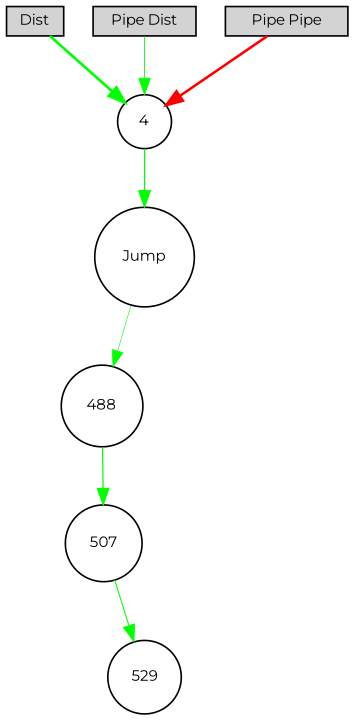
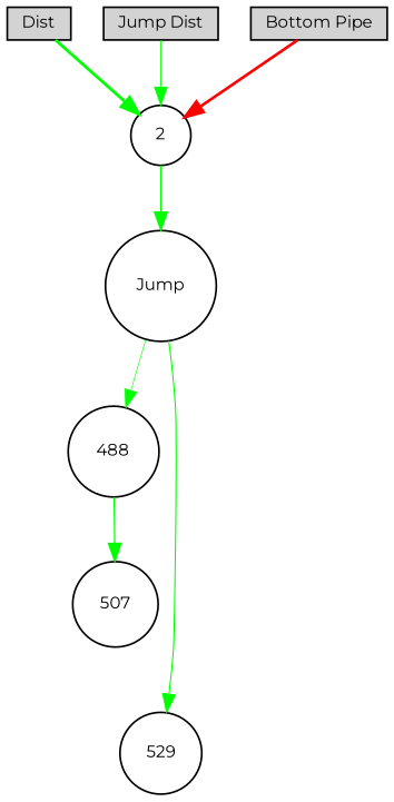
  digraph {
    fontname=Montserrat
    rankdir=TB
    node [fontname=Montserrat fontsize=9 shape=circle]
    edge [color=green fontname=Montserrat style=solid]
    n1 [fillcolor=lightgray height=0.2 label=Dist shape=box style=filled width=0.2]
-   4 [height=0.2 width=0.2]
+   4 [height=0.2 width=0.2 label=2]
    Jump [height=0.2 width=0.2]
-   "Pipe Dist" [fillcolor=lightgray height=0.2 shape=box style=filled width=0.2]
-   "Bottom Pipe" [fillcolor=lightgray height=0.2 shape=box style=filled width=0.2 label="Pipe Pipe"]
+   "Pipe Dist" [fillcolor=lightgray height=0.2 shape=box style=filled width=0.2 label="Jump Dist"]
+   "Bottom Pipe" [fillcolor=lightgray height=0.2 shape=box style=filled width=0.2]
    n6 [height=0.2 label=488 width=0.2]
    507 [height=0.2 width=0.2]
    529 [height=0.2 width=0.2]
    n1 -> 4 [penwidth=1.6460192970308596]
    4 -> Jump [penwidth=0.7674335418403827]
    Jump -> n6 [penwidth=0.3606585275812718]
    "Pipe Dist" -> 4 [penwidth=0.5252060896293271]
    "Bottom Pipe" -> 4 [color=red penwidth=1.5716365700052994]
    n6 -> 507 [penwidth=0.7440993338979559]
-   507 -> 529 [penwidth=0.6432850633474688]
+   Jump -> 529 [penwidth=0.6432850633474688]
  }
